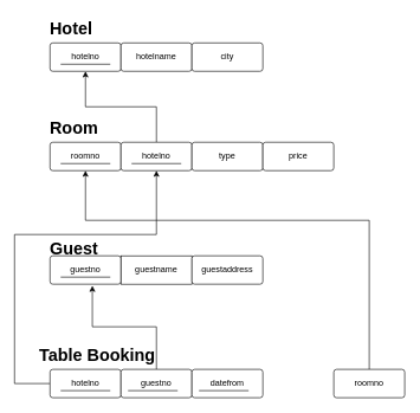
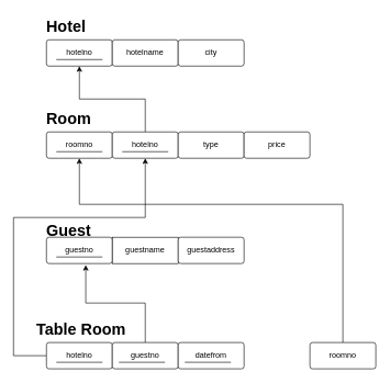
  <mxCell id="0" />
  <mxCell id="1" parent="0" />
  <mxCell id="2" value="hotelno" style="rounded=1;arcSize=10;whiteSpace=wrap;html=1;align=center;" vertex="1" parent="1"><mxGeometry x="70" y="60" width="100" height="40" as="geometry" /></mxCell>
  <mxCell id="3" value="hotelname" style="rounded=1;arcSize=10;whiteSpace=wrap;html=1;align=center;" vertex="1" parent="1"><mxGeometry x="170" y="60" width="100" height="40" as="geometry" /></mxCell>
  <mxCell id="4" value="city" style="rounded=1;arcSize=10;whiteSpace=wrap;html=1;align=center;" vertex="1" parent="1"><mxGeometry x="270" y="60" width="100" height="40" as="geometry" /></mxCell>
  <mxCell id="5" value="roomno" style="rounded=1;arcSize=10;whiteSpace=wrap;html=1;align=center;" vertex="1" parent="1"><mxGeometry x="70" y="200" width="100" height="40" as="geometry" /></mxCell>
  <mxCell id="6" style="edgeStyle=orthogonalEdgeStyle;rounded=0;orthogonalLoop=1;jettySize=auto;html=1;entryX=0.5;entryY=1;entryDx=0;entryDy=0;" edge="1" parent="1" source="7" target="2"><mxGeometry relative="1" as="geometry" /></mxCell>
  <mxCell id="7" value="hotelno" style="rounded=1;arcSize=10;whiteSpace=wrap;html=1;align=center;" vertex="1" parent="1"><mxGeometry x="170" y="200" width="100" height="40" as="geometry" /></mxCell>
  <mxCell id="8" value="type" style="rounded=1;arcSize=10;whiteSpace=wrap;html=1;align=center;" vertex="1" parent="1"><mxGeometry x="270" y="200" width="100" height="40" as="geometry" /></mxCell>
  <mxCell id="9" value="guestno" style="rounded=1;arcSize=10;whiteSpace=wrap;html=1;align=center;" vertex="1" parent="1"><mxGeometry x="70" y="360" width="100" height="40" as="geometry" /></mxCell>
  <mxCell id="10" value="guestname" style="arcSize=10;whiteSpace=wrap;html=1;align=center;rounded=0;" vertex="1" parent="1"><mxGeometry x="170" y="360" width="100" height="40" as="geometry" /></mxCell>
  <mxCell id="11" value="guestaddress" style="rounded=1;arcSize=10;whiteSpace=wrap;html=1;align=center;" vertex="1" parent="1"><mxGeometry x="270" y="360" width="100" height="40" as="geometry" /></mxCell>
  <mxCell id="12" value="price" style="rounded=1;arcSize=10;whiteSpace=wrap;html=1;align=center;" vertex="1" parent="1"><mxGeometry x="370" y="200" width="100" height="40" as="geometry" /></mxCell>
  <mxCell id="13" style="edgeStyle=orthogonalEdgeStyle;rounded=0;orthogonalLoop=1;jettySize=auto;html=1;" edge="1" parent="1" source="14" target="7"><mxGeometry relative="1" as="geometry"><Array as="points"><mxPoint x="20" y="540" /><mxPoint x="20" y="330" /><mxPoint x="220" y="330" /></Array></mxGeometry></mxCell>
  <mxCell id="14" value="hotelno" style="rounded=1;arcSize=10;whiteSpace=wrap;html=1;align=center;" vertex="1" parent="1"><mxGeometry x="70" y="520" width="100" height="40" as="geometry" /></mxCell>
  <mxCell id="15" style="edgeStyle=orthogonalEdgeStyle;rounded=0;orthogonalLoop=1;jettySize=auto;html=1;entryX=0.597;entryY=1.055;entryDx=0;entryDy=0;entryPerimeter=0;" edge="1" parent="1" source="16" target="9"><mxGeometry relative="1" as="geometry" /></mxCell>
  <mxCell id="16" value="guestno" style="rounded=1;arcSize=10;whiteSpace=wrap;html=1;align=center;" vertex="1" parent="1"><mxGeometry x="170" y="520" width="100" height="40" as="geometry" /></mxCell>
  <mxCell id="17" value="datefrom" style="rounded=1;arcSize=10;whiteSpace=wrap;html=1;align=center;" vertex="1" parent="1"><mxGeometry x="270" y="520" width="100" height="40" as="geometry" /></mxCell>
  <mxCell id="18" style="edgeStyle=orthogonalEdgeStyle;rounded=0;orthogonalLoop=1;jettySize=auto;html=1;entryX=0.5;entryY=1;entryDx=0;entryDy=0;" edge="1" parent="1" source="19" target="5"><mxGeometry relative="1" as="geometry"><Array as="points"><mxPoint x="520" y="310" /><mxPoint x="120" y="310" /></Array></mxGeometry></mxCell>
  <mxCell id="19" value="roomno" style="rounded=1;arcSize=10;whiteSpace=wrap;html=1;align=center;" vertex="1" parent="1"><mxGeometry x="470" y="520" width="100" height="40" as="geometry" /></mxCell>
  <mxCell id="20" value="" style="endArrow=none;html=1;rounded=0;" edge="1" parent="1"><mxGeometry relative="1" as="geometry"><mxPoint x="85" y="90" as="sourcePoint" /><mxPoint x="155" y="90" as="targetPoint" /></mxGeometry></mxCell>
  <mxCell id="21" value="" style="endArrow=none;html=1;rounded=0;" edge="1" parent="1"><mxGeometry relative="1" as="geometry"><mxPoint x="85" y="230" as="sourcePoint" /><mxPoint x="155" y="230" as="targetPoint" /></mxGeometry></mxCell>
  <mxCell id="22" value="" style="endArrow=none;html=1;rounded=0;" edge="1" parent="1"><mxGeometry relative="1" as="geometry"><mxPoint x="185" y="230" as="sourcePoint" /><mxPoint x="255" y="230" as="targetPoint" /></mxGeometry></mxCell>
  <mxCell id="23" value="" style="endArrow=none;html=1;rounded=0;" edge="1" parent="1"><mxGeometry relative="1" as="geometry"><mxPoint x="85" y="390" as="sourcePoint" /><mxPoint x="155" y="390" as="targetPoint" /></mxGeometry></mxCell>
  <mxCell id="24" value="" style="endArrow=none;html=1;rounded=0;" edge="1" parent="1"><mxGeometry relative="1" as="geometry"><mxPoint x="85" y="550" as="sourcePoint" /><mxPoint x="155" y="550" as="targetPoint" /></mxGeometry></mxCell>
  <mxCell id="25" value="" style="endArrow=none;html=1;rounded=0;" edge="1" parent="1"><mxGeometry relative="1" as="geometry"><mxPoint x="180" y="550" as="sourcePoint" /><mxPoint x="250" y="550" as="targetPoint" /></mxGeometry></mxCell>
  <mxCell id="26" value="" style="endArrow=none;html=1;rounded=0;" edge="1" parent="1"><mxGeometry relative="1" as="geometry"><mxPoint x="280" y="550" as="sourcePoint" /><mxPoint x="350" y="550" as="targetPoint" /></mxGeometry></mxCell>
  <mxCell id="27" value="&lt;h1&gt;Hotel&lt;/h1&gt;" style="text;html=1;strokeColor=none;fillColor=none;spacing=5;spacingTop=-20;whiteSpace=wrap;overflow=hidden;rounded=0;" vertex="1" parent="1"><mxGeometry x="65" y="20" width="70" height="30" as="geometry" /></mxCell>
  <mxCell id="28" value="&lt;h1&gt;Room&lt;/h1&gt;" style="text;html=1;strokeColor=none;fillColor=none;spacing=5;spacingTop=-20;whiteSpace=wrap;overflow=hidden;rounded=0;" vertex="1" parent="1"><mxGeometry x="65" y="160" width="85" height="30" as="geometry" /></mxCell>
  <mxCell id="29" value="&lt;h1&gt;Guest&lt;/h1&gt;" style="text;html=1;strokeColor=none;fillColor=none;spacing=5;spacingTop=-20;whiteSpace=wrap;overflow=hidden;rounded=0;" vertex="1" parent="1"><mxGeometry x="65" y="330" width="95" height="30" as="geometry" /></mxCell>
- <mxCell id="30" value="&lt;h1&gt;Table Booking&lt;/h1&gt;" style="text;html=1;strokeColor=none;fillColor=none;spacing=5;spacingTop=-20;whiteSpace=wrap;overflow=hidden;rounded=0;" vertex="1" parent="1"><mxGeometry x="50" y="480" width="195" height="40" as="geometry" /></mxCell>
+ <mxCell id="30" value="&lt;h1&gt;Table Room&lt;/h1&gt;" style="text;html=1;strokeColor=none;fillColor=none;spacing=5;spacingTop=-20;whiteSpace=wrap;overflow=hidden;rounded=0;" vertex="1" parent="1"><mxGeometry x="50" y="480" width="195" height="40" as="geometry" /></mxCell>
